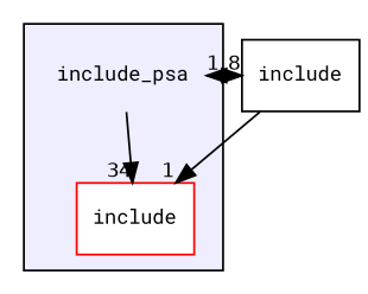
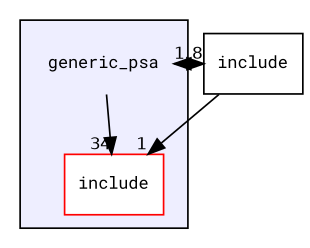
  digraph {
    compound=true
    fontname="Roboto Mono"
    node [fontname="Roboto Mono" fontsize=10 shape=box]
    edge [headlabel=1 labeldistance=1.5 labelfontname=Helvetica labelfontsize=10 fontname="Roboto Mono"]
-   n1 [label=include_psa shape=plaintext]
+   n1 [label=generic_psa shape=plaintext]
    n2 [color=red fillcolor=white label=include style=filled]
    n3 [label=include]
    subgraph cluster_1 {
      bgcolor="#eeeeff"
      pencolor=black
      n1
      n2
    }
    n1 -> n2 [headlabel=34]
    n1 -> n3 [headlabel=8]
    n3 -> n1
    n3 -> n2
  }
